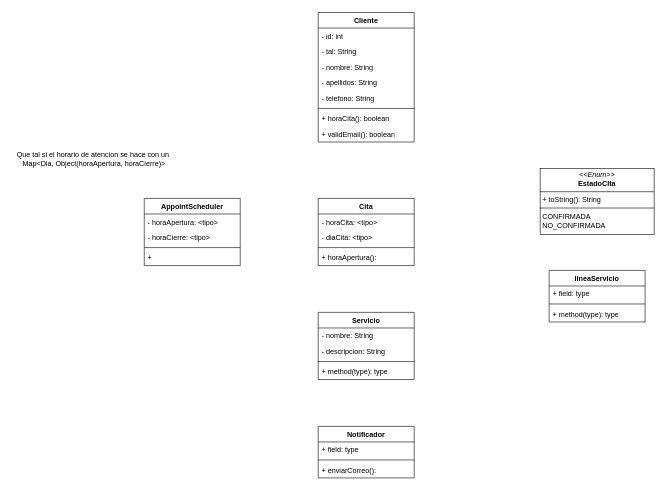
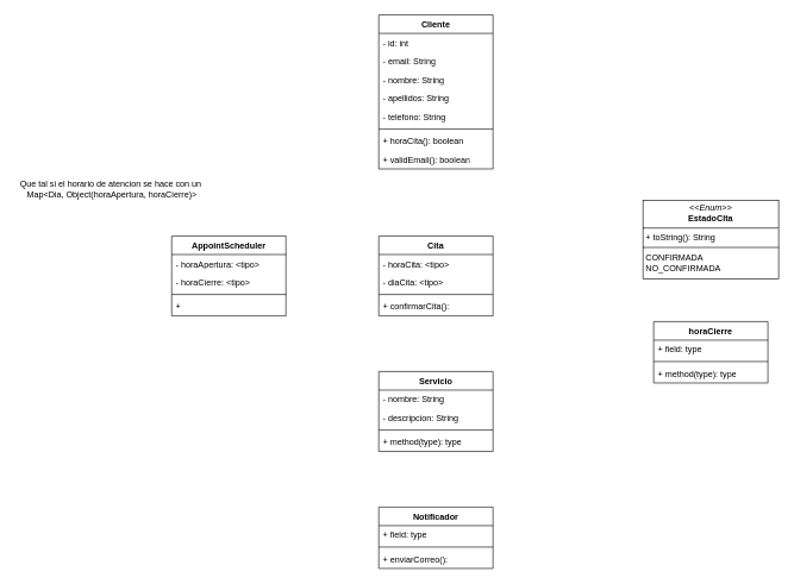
  <mxCell id="0" />
  <mxCell id="1" parent="0" />
  <mxCell id="2" value="Cliente" style="swimlane;fontStyle=1;align=center;verticalAlign=top;childLayout=stackLayout;horizontal=1;startSize=26;horizontalStack=0;resizeParent=1;resizeParentMax=0;resizeLast=0;collapsible=1;marginBottom=0;whiteSpace=wrap;html=1;" vertex="1" parent="1"><mxGeometry x="530" y="20" width="160" height="216" as="geometry" /></mxCell>
  <mxCell id="3" value="- id: int" style="text;strokeColor=none;fillColor=none;align=left;verticalAlign=top;spacingLeft=4;spacingRight=4;overflow=hidden;rotatable=0;points=[[0,0.5],[1,0.5]];portConstraint=eastwest;whiteSpace=wrap;html=1;" vertex="1" parent="2"><mxGeometry y="26" width="160" height="26" as="geometry" /></mxCell>
- <mxCell id="4" value="- tal: String" style="text;strokeColor=none;fillColor=none;align=left;verticalAlign=top;spacingLeft=4;spacingRight=4;overflow=hidden;rotatable=0;points=[[0,0.5],[1,0.5]];portConstraint=eastwest;whiteSpace=wrap;html=1;" vertex="1" parent="2"><mxGeometry y="52" width="160" height="26" as="geometry" /></mxCell>
+ <mxCell id="4" value="- email: String" style="text;strokeColor=none;fillColor=none;align=left;verticalAlign=top;spacingLeft=4;spacingRight=4;overflow=hidden;rotatable=0;points=[[0,0.5],[1,0.5]];portConstraint=eastwest;whiteSpace=wrap;html=1;" vertex="1" parent="2"><mxGeometry y="52" width="160" height="26" as="geometry" /></mxCell>
  <mxCell id="5" value="- nombre: String" style="text;strokeColor=none;fillColor=none;align=left;verticalAlign=top;spacingLeft=4;spacingRight=4;overflow=hidden;rotatable=0;points=[[0,0.5],[1,0.5]];portConstraint=eastwest;whiteSpace=wrap;html=1;" vertex="1" parent="2"><mxGeometry y="78" width="160" height="26" as="geometry" /></mxCell>
  <mxCell id="6" value="- apellidos: String" style="text;strokeColor=none;fillColor=none;align=left;verticalAlign=top;spacingLeft=4;spacingRight=4;overflow=hidden;rotatable=0;points=[[0,0.5],[1,0.5]];portConstraint=eastwest;whiteSpace=wrap;html=1;" vertex="1" parent="2"><mxGeometry y="104" width="160" height="26" as="geometry" /></mxCell>
  <mxCell id="7" value="- telefono: String" style="text;strokeColor=none;fillColor=none;align=left;verticalAlign=top;spacingLeft=4;spacingRight=4;overflow=hidden;rotatable=0;points=[[0,0.5],[1,0.5]];portConstraint=eastwest;whiteSpace=wrap;html=1;" vertex="1" parent="2"><mxGeometry y="130" width="160" height="26" as="geometry" /></mxCell>
  <mxCell id="8" value="" style="line;strokeWidth=1;fillColor=none;align=left;verticalAlign=middle;spacingTop=-1;spacingLeft=3;spacingRight=3;rotatable=0;labelPosition=right;points=[];portConstraint=eastwest;strokeColor=inherit;" vertex="1" parent="2"><mxGeometry y="156" width="160" height="8" as="geometry" /></mxCell>
  <mxCell id="9" value="+ horaCita(): boolean" style="text;strokeColor=none;fillColor=none;align=left;verticalAlign=top;spacingLeft=4;spacingRight=4;overflow=hidden;rotatable=0;points=[[0,0.5],[1,0.5]];portConstraint=eastwest;whiteSpace=wrap;html=1;" vertex="1" parent="2"><mxGeometry y="164" width="160" height="26" as="geometry" /></mxCell>
  <mxCell id="10" value="+ validEmail(): boolean" style="text;strokeColor=none;fillColor=none;align=left;verticalAlign=top;spacingLeft=4;spacingRight=4;overflow=hidden;rotatable=0;points=[[0,0.5],[1,0.5]];portConstraint=eastwest;whiteSpace=wrap;html=1;" vertex="1" parent="2"><mxGeometry y="190" width="160" height="26" as="geometry" /></mxCell>
  <mxCell id="11" value="Cita" style="swimlane;fontStyle=1;align=center;verticalAlign=top;childLayout=stackLayout;horizontal=1;startSize=26;horizontalStack=0;resizeParent=1;resizeParentMax=0;resizeLast=0;collapsible=1;marginBottom=0;whiteSpace=wrap;html=1;" vertex="1" parent="1"><mxGeometry x="530" y="330" width="160" height="112" as="geometry" /></mxCell>
  <mxCell id="12" value="- horaCita: &amp;lt;tipo&amp;gt;" style="text;strokeColor=none;fillColor=none;align=left;verticalAlign=top;spacingLeft=4;spacingRight=4;overflow=hidden;rotatable=0;points=[[0,0.5],[1,0.5]];portConstraint=eastwest;whiteSpace=wrap;html=1;" vertex="1" parent="11"><mxGeometry y="26" width="160" height="26" as="geometry" /></mxCell>
  <mxCell id="13" value="- diaCita: &amp;lt;tipo&amp;gt;" style="text;strokeColor=none;fillColor=none;align=left;verticalAlign=top;spacingLeft=4;spacingRight=4;overflow=hidden;rotatable=0;points=[[0,0.5],[1,0.5]];portConstraint=eastwest;whiteSpace=wrap;html=1;" vertex="1" parent="11"><mxGeometry y="52" width="160" height="26" as="geometry" /></mxCell>
  <mxCell id="14" value="" style="line;strokeWidth=1;fillColor=none;align=left;verticalAlign=middle;spacingTop=-1;spacingLeft=3;spacingRight=3;rotatable=0;labelPosition=right;points=[];portConstraint=eastwest;strokeColor=inherit;" vertex="1" parent="11"><mxGeometry y="78" width="160" height="8" as="geometry" /></mxCell>
- <mxCell id="15" value="+ horaApertura():&amp;nbsp;" style="text;strokeColor=none;fillColor=none;align=left;verticalAlign=top;spacingLeft=4;spacingRight=4;overflow=hidden;rotatable=0;points=[[0,0.5],[1,0.5]];portConstraint=eastwest;whiteSpace=wrap;html=1;" vertex="1" parent="11"><mxGeometry y="86" width="160" height="26" as="geometry" /></mxCell>
+ <mxCell id="15" value="+ confirmarCita():&amp;nbsp;" style="text;strokeColor=none;fillColor=none;align=left;verticalAlign=top;spacingLeft=4;spacingRight=4;overflow=hidden;rotatable=0;points=[[0,0.5],[1,0.5]];portConstraint=eastwest;whiteSpace=wrap;html=1;" vertex="1" parent="11"><mxGeometry y="86" width="160" height="26" as="geometry" /></mxCell>
  <mxCell id="16" value="Servicio" style="swimlane;fontStyle=1;align=center;verticalAlign=top;childLayout=stackLayout;horizontal=1;startSize=26;horizontalStack=0;resizeParent=1;resizeParentMax=0;resizeLast=0;collapsible=1;marginBottom=0;whiteSpace=wrap;html=1;" vertex="1" parent="1"><mxGeometry x="530" y="520" width="160" height="112" as="geometry" /></mxCell>
  <mxCell id="17" value="- nombre: String" style="text;strokeColor=none;fillColor=none;align=left;verticalAlign=top;spacingLeft=4;spacingRight=4;overflow=hidden;rotatable=0;points=[[0,0.5],[1,0.5]];portConstraint=eastwest;whiteSpace=wrap;html=1;" vertex="1" parent="16"><mxGeometry y="26" width="160" height="26" as="geometry" /></mxCell>
  <mxCell id="18" value="- descripcion: String" style="text;strokeColor=none;fillColor=none;align=left;verticalAlign=top;spacingLeft=4;spacingRight=4;overflow=hidden;rotatable=0;points=[[0,0.5],[1,0.5]];portConstraint=eastwest;whiteSpace=wrap;html=1;" vertex="1" parent="16"><mxGeometry y="52" width="160" height="26" as="geometry" /></mxCell>
  <mxCell id="19" value="" style="line;strokeWidth=1;fillColor=none;align=left;verticalAlign=middle;spacingTop=-1;spacingLeft=3;spacingRight=3;rotatable=0;labelPosition=right;points=[];portConstraint=eastwest;strokeColor=inherit;" vertex="1" parent="16"><mxGeometry y="78" width="160" height="8" as="geometry" /></mxCell>
  <mxCell id="20" value="+ method(type): type" style="text;strokeColor=none;fillColor=none;align=left;verticalAlign=top;spacingLeft=4;spacingRight=4;overflow=hidden;rotatable=0;points=[[0,0.5],[1,0.5]];portConstraint=eastwest;whiteSpace=wrap;html=1;" vertex="1" parent="16"><mxGeometry y="86" width="160" height="26" as="geometry" /></mxCell>
  <mxCell id="21" value="AppointScheduler" style="swimlane;fontStyle=1;align=center;verticalAlign=top;childLayout=stackLayout;horizontal=1;startSize=26;horizontalStack=0;resizeParent=1;resizeParentMax=0;resizeLast=0;collapsible=1;marginBottom=0;whiteSpace=wrap;html=1;" vertex="1" parent="1"><mxGeometry x="240" y="330" width="160" height="112" as="geometry" /></mxCell>
  <mxCell id="22" value="- horaApertura: &amp;lt;tipo&amp;gt;" style="text;strokeColor=none;fillColor=none;align=left;verticalAlign=top;spacingLeft=4;spacingRight=4;overflow=hidden;rotatable=0;points=[[0,0.5],[1,0.5]];portConstraint=eastwest;whiteSpace=wrap;html=1;" vertex="1" parent="21"><mxGeometry y="26" width="160" height="26" as="geometry" /></mxCell>
  <mxCell id="23" value="- horaCierre: &amp;lt;tipo&amp;gt;" style="text;strokeColor=none;fillColor=none;align=left;verticalAlign=top;spacingLeft=4;spacingRight=4;overflow=hidden;rotatable=0;points=[[0,0.5],[1,0.5]];portConstraint=eastwest;whiteSpace=wrap;html=1;" vertex="1" parent="21"><mxGeometry y="52" width="160" height="26" as="geometry" /></mxCell>
  <mxCell id="24" value="" style="line;strokeWidth=1;fillColor=none;align=left;verticalAlign=middle;spacingTop=-1;spacingLeft=3;spacingRight=3;rotatable=0;labelPosition=right;points=[];portConstraint=eastwest;strokeColor=inherit;" vertex="1" parent="21"><mxGeometry y="78" width="160" height="8" as="geometry" /></mxCell>
  <mxCell id="25" value="+&amp;nbsp;" style="text;strokeColor=none;fillColor=none;align=left;verticalAlign=top;spacingLeft=4;spacingRight=4;overflow=hidden;rotatable=0;points=[[0,0.5],[1,0.5]];portConstraint=eastwest;whiteSpace=wrap;html=1;" vertex="1" parent="21"><mxGeometry y="86" width="160" height="26" as="geometry" /></mxCell>
  <mxCell id="26" value="&lt;p style=&quot;margin:0px;margin-top:4px;text-align:center;&quot;&gt;&lt;i&gt;&amp;lt;&amp;lt;Enum&amp;gt;&amp;gt;&lt;/i&gt;&lt;br&gt;&lt;b&gt;EstadoCIta&lt;/b&gt;&lt;/p&gt;&lt;hr size=&quot;1&quot; style=&quot;border-style:solid;&quot;&gt;&lt;p style=&quot;margin:0px;margin-left:4px;&quot;&gt;+ toString(): String&lt;/p&gt;&lt;hr size=&quot;1&quot; style=&quot;border-style:solid;&quot;&gt;&lt;p style=&quot;margin:0px;margin-left:4px;&quot;&gt;CONFIRMADA&lt;/p&gt;&lt;p style=&quot;margin:0px;margin-left:4px;&quot;&gt;NO_CONFIRMADA&lt;/p&gt;" style="verticalAlign=top;align=left;overflow=fill;html=1;whiteSpace=wrap;" vertex="1" parent="1"><mxGeometry x="900" y="280" width="190" height="110" as="geometry" /></mxCell>
  <mxCell id="27" value="Que tal si el horario de atencion se hace con un&amp;nbsp;&lt;div&gt;Map&amp;lt;Dia, Object(horaApertura, horaCierre)&amp;gt;&lt;/div&gt;" style="text;html=1;align=center;verticalAlign=middle;whiteSpace=wrap;rounded=0;" vertex="1" parent="1"><mxGeometry x="20" y="249" width="273" height="30" as="geometry" /></mxCell>
  <mxCell id="28" value="Notificador" style="swimlane;fontStyle=1;align=center;verticalAlign=top;childLayout=stackLayout;horizontal=1;startSize=26;horizontalStack=0;resizeParent=1;resizeParentMax=0;resizeLast=0;collapsible=1;marginBottom=0;whiteSpace=wrap;html=1;" vertex="1" parent="1"><mxGeometry x="530" y="710" width="160" height="86" as="geometry" /></mxCell>
  <mxCell id="29" value="+ field: type" style="text;strokeColor=none;fillColor=none;align=left;verticalAlign=top;spacingLeft=4;spacingRight=4;overflow=hidden;rotatable=0;points=[[0,0.5],[1,0.5]];portConstraint=eastwest;whiteSpace=wrap;html=1;" vertex="1" parent="28"><mxGeometry y="26" width="160" height="26" as="geometry" /></mxCell>
  <mxCell id="30" value="" style="line;strokeWidth=1;fillColor=none;align=left;verticalAlign=middle;spacingTop=-1;spacingLeft=3;spacingRight=3;rotatable=0;labelPosition=right;points=[];portConstraint=eastwest;strokeColor=inherit;" vertex="1" parent="28"><mxGeometry y="52" width="160" height="8" as="geometry" /></mxCell>
  <mxCell id="31" value="+ enviarCorreo():&amp;nbsp;" style="text;strokeColor=none;fillColor=none;align=left;verticalAlign=top;spacingLeft=4;spacingRight=4;overflow=hidden;rotatable=0;points=[[0,0.5],[1,0.5]];portConstraint=eastwest;whiteSpace=wrap;html=1;" vertex="1" parent="28"><mxGeometry y="60" width="160" height="26" as="geometry" /></mxCell>
- <mxCell id="32" value="lineaServicio" style="swimlane;fontStyle=1;align=center;verticalAlign=top;childLayout=stackLayout;horizontal=1;startSize=26;horizontalStack=0;resizeParent=1;resizeParentMax=0;resizeLast=0;collapsible=1;marginBottom=0;whiteSpace=wrap;html=1;" vertex="1" parent="1"><mxGeometry x="915" y="450" width="160" height="86" as="geometry" /></mxCell>
+ <mxCell id="32" value="horaCierre" style="swimlane;fontStyle=1;align=center;verticalAlign=top;childLayout=stackLayout;horizontal=1;startSize=26;horizontalStack=0;resizeParent=1;resizeParentMax=0;resizeLast=0;collapsible=1;marginBottom=0;whiteSpace=wrap;html=1;" vertex="1" parent="1"><mxGeometry x="915" y="450" width="160" height="86" as="geometry" /></mxCell>
  <mxCell id="33" value="+ field: type" style="text;strokeColor=none;fillColor=none;align=left;verticalAlign=top;spacingLeft=4;spacingRight=4;overflow=hidden;rotatable=0;points=[[0,0.5],[1,0.5]];portConstraint=eastwest;whiteSpace=wrap;html=1;" vertex="1" parent="32"><mxGeometry y="26" width="160" height="26" as="geometry" /></mxCell>
  <mxCell id="34" value="" style="line;strokeWidth=1;fillColor=none;align=left;verticalAlign=middle;spacingTop=-1;spacingLeft=3;spacingRight=3;rotatable=0;labelPosition=right;points=[];portConstraint=eastwest;strokeColor=inherit;" vertex="1" parent="32"><mxGeometry y="52" width="160" height="8" as="geometry" /></mxCell>
  <mxCell id="35" value="+ method(type): type" style="text;strokeColor=none;fillColor=none;align=left;verticalAlign=top;spacingLeft=4;spacingRight=4;overflow=hidden;rotatable=0;points=[[0,0.5],[1,0.5]];portConstraint=eastwest;whiteSpace=wrap;html=1;" vertex="1" parent="32"><mxGeometry y="60" width="160" height="26" as="geometry" /></mxCell>
